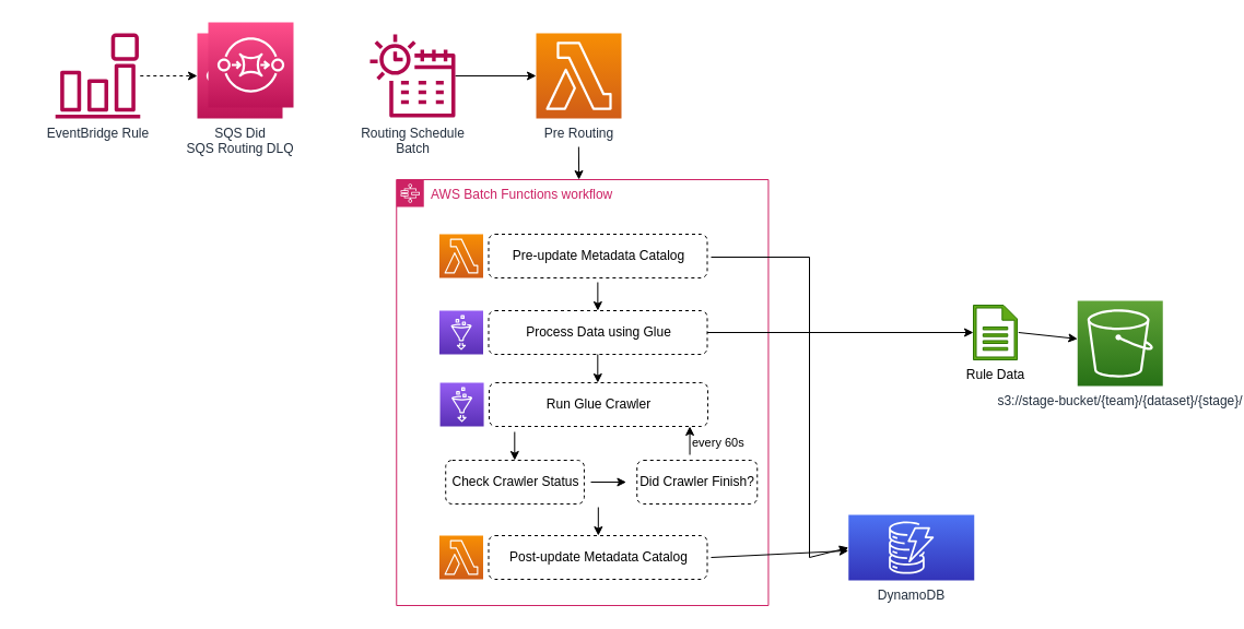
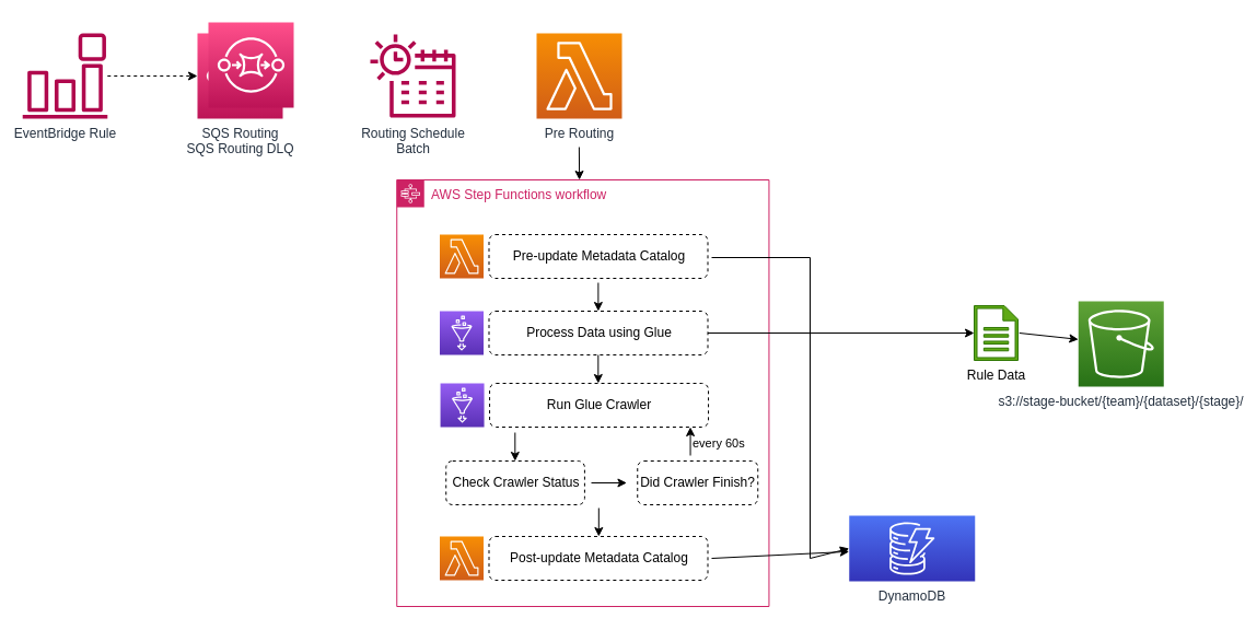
  <mxCell id="0" />
  <mxCell id="1" parent="0" />
- <mxCell id="2" value="AWS Batch Functions workflow" style="points=[[0,0],[0.25,0],[0.5,0],[0.75,0],[1,0],[1,0.25],[1,0.5],[1,0.75],[1,1],[0.75,1],[0.5,1],[0.25,1],[0,1],[0,0.75],[0,0.5],[0,0.25]];outlineConnect=0;gradientColor=none;html=1;whiteSpace=wrap;fontSize=12;fontStyle=0;container=1;pointerEvents=0;collapsible=0;recursiveResize=0;shape=mxgraph.aws4.group;grIcon=mxgraph.aws4.group_aws_step_functions_workflow;strokeColor=#CD2264;fillColor=none;verticalAlign=top;align=left;spacingLeft=30;fontColor=#CD2264;dashed=0;" vertex="1" parent="1"><mxGeometry x="362.25" y="164" width="340.19" height="390" as="geometry" /></mxCell>
+ <mxCell id="2" value="AWS Step Functions workflow" style="points=[[0,0],[0.25,0],[0.5,0],[0.75,0],[1,0],[1,0.25],[1,0.5],[1,0.75],[1,1],[0.75,1],[0.5,1],[0.25,1],[0,1],[0,0.75],[0,0.5],[0,0.25]];outlineConnect=0;gradientColor=none;html=1;whiteSpace=wrap;fontSize=12;fontStyle=0;container=1;pointerEvents=0;collapsible=0;recursiveResize=0;shape=mxgraph.aws4.group;grIcon=mxgraph.aws4.group_aws_step_functions_workflow;strokeColor=#CD2264;fillColor=none;verticalAlign=top;align=left;spacingLeft=30;fontColor=#CD2264;dashed=0;" vertex="1" parent="1"><mxGeometry x="362.25" y="164" width="340.19" height="390" as="geometry" /></mxCell>
  <mxCell id="3" value="" style="rounded=1;whiteSpace=wrap;html=1;fillColor=none;dashed=1;" vertex="1" parent="2"><mxGeometry x="84.25" y="326" width="200" height="40" as="geometry" /></mxCell>
  <mxCell id="4" value="" style="sketch=0;points=[[0,0,0],[0.25,0,0],[0.5,0,0],[0.75,0,0],[1,0,0],[0,1,0],[0.25,1,0],[0.5,1,0],[0.75,1,0],[1,1,0],[0,0.25,0],[0,0.5,0],[0,0.75,0],[1,0.25,0],[1,0.5,0],[1,0.75,0]];outlineConnect=0;fontColor=#232F3E;gradientColor=#F78E04;gradientDirection=north;fillColor=#D05C17;strokeColor=#ffffff;dashed=0;verticalLabelPosition=middle;verticalAlign=middle;align=left;html=1;fontSize=12;fontStyle=0;aspect=fixed;shape=mxgraph.aws4.resourceIcon;resIcon=mxgraph.aws4.lambda;labelPosition=right;" vertex="1" parent="2"><mxGeometry x="39.25" y="326" width="40" height="40" as="geometry" /></mxCell>
  <mxCell id="5" value="Post-update Metadata Catalog" style="text;html=1;align=center;verticalAlign=middle;resizable=0;points=[];autosize=1;strokeColor=none;fillColor=none;dashed=1;rotation=0;" vertex="1" parent="2"><mxGeometry x="89.25" y="331" width="190" height="30" as="geometry" /></mxCell>
  <mxCell id="6" value="" style="rounded=1;whiteSpace=wrap;html=1;fillColor=none;dashed=1;" vertex="1" parent="2"><mxGeometry x="84.25" y="50" width="200" height="40" as="geometry" /></mxCell>
  <mxCell id="7" value="" style="sketch=0;points=[[0,0,0],[0.25,0,0],[0.5,0,0],[0.75,0,0],[1,0,0],[0,1,0],[0.25,1,0],[0.5,1,0],[0.75,1,0],[1,1,0],[0,0.25,0],[0,0.5,0],[0,0.75,0],[1,0.25,0],[1,0.5,0],[1,0.75,0]];outlineConnect=0;fontColor=#232F3E;gradientColor=#F78E04;gradientDirection=north;fillColor=#D05C17;strokeColor=#ffffff;dashed=0;verticalLabelPosition=middle;verticalAlign=middle;align=left;html=1;fontSize=12;fontStyle=0;aspect=fixed;shape=mxgraph.aws4.resourceIcon;resIcon=mxgraph.aws4.lambda;labelPosition=right;" vertex="1" parent="2"><mxGeometry x="39.25" y="50" width="40" height="40" as="geometry" /></mxCell>
  <mxCell id="8" value="Pre-update Metadata Catalog" style="text;html=1;align=center;verticalAlign=middle;resizable=0;points=[];autosize=1;strokeColor=none;fillColor=none;dashed=1;rotation=0;" vertex="1" parent="2"><mxGeometry x="94.25" y="55" width="180" height="30" as="geometry" /></mxCell>
  <mxCell id="9" value="" style="rounded=1;whiteSpace=wrap;html=1;fillColor=none;dashed=1;" vertex="1" parent="2"><mxGeometry x="84.25" y="120" width="200" height="40" as="geometry" /></mxCell>
  <mxCell id="10" value="Process Data using Glue" style="text;html=1;align=center;verticalAlign=middle;resizable=0;points=[];autosize=1;strokeColor=none;fillColor=none;dashed=1;rotation=0;" vertex="1" parent="2"><mxGeometry x="104.25" y="125" width="160" height="30" as="geometry" /></mxCell>
  <mxCell id="11" value="" style="endArrow=classic;html=1;rounded=0;entryX=0.428;entryY=-0.048;entryDx=0;entryDy=0;entryPerimeter=0;exitX=0.428;exitY=1.044;exitDx=0;exitDy=0;exitPerimeter=0;" edge="1" parent="2"><mxGeometry width="50" height="50" relative="1" as="geometry"><mxPoint x="184.11" y="94" as="sourcePoint" /><mxPoint x="184.11" y="120" as="targetPoint" /></mxGeometry></mxCell>
  <mxCell id="12" value="" style="sketch=0;points=[[0,0,0],[0.25,0,0],[0.5,0,0],[0.75,0,0],[1,0,0],[0,1,0],[0.25,1,0],[0.5,1,0],[0.75,1,0],[1,1,0],[0,0.25,0],[0,0.5,0],[0,0.75,0],[1,0.25,0],[1,0.5,0],[1,0.75,0]];outlineConnect=0;fontColor=#232F3E;gradientColor=#945DF2;gradientDirection=north;fillColor=#5A30B5;strokeColor=#ffffff;dashed=0;verticalLabelPosition=bottom;verticalAlign=top;align=center;html=1;fontSize=12;fontStyle=0;aspect=fixed;shape=mxgraph.aws4.resourceIcon;resIcon=mxgraph.aws4.glue;" vertex="1" parent="2"><mxGeometry x="39.25" y="120" width="40" height="40" as="geometry" /></mxCell>
  <mxCell id="13" value="" style="rounded=1;whiteSpace=wrap;html=1;fillColor=none;dashed=1;" vertex="1" parent="2"><mxGeometry x="220" y="257" width="110" height="40" as="geometry" /></mxCell>
  <mxCell id="14" value="Did Crawler Finish?" style="text;html=1;align=center;verticalAlign=middle;resizable=0;points=[];autosize=1;strokeColor=none;fillColor=none;dashed=1;rotation=0;" vertex="1" parent="2"><mxGeometry x="210.19" y="262" width="130" height="30" as="geometry" /></mxCell>
  <mxCell id="15" value="" style="rounded=1;whiteSpace=wrap;html=1;fillColor=none;dashed=1;" vertex="1" parent="2"><mxGeometry x="84.81" y="186" width="200" height="40" as="geometry" /></mxCell>
  <mxCell id="16" value="Run Glue Crawler" style="text;html=1;align=center;verticalAlign=middle;resizable=0;points=[];autosize=1;strokeColor=none;fillColor=none;dashed=1;rotation=0;" vertex="1" parent="2"><mxGeometry x="124.81" y="191" width="120" height="30" as="geometry" /></mxCell>
  <mxCell id="17" value="" style="rounded=1;whiteSpace=wrap;html=1;fillColor=none;dashed=1;" vertex="1" parent="2"><mxGeometry x="44.97" y="257" width="126.69" height="40" as="geometry" /></mxCell>
  <mxCell id="18" value="Check Crawler Status" style="text;html=1;align=center;verticalAlign=middle;resizable=0;points=[];autosize=1;strokeColor=none;fillColor=none;dashed=1;rotation=0;" vertex="1" parent="2"><mxGeometry x="38.31" y="262" width="140" height="30" as="geometry" /></mxCell>
  <mxCell id="19" value="" style="endArrow=classic;html=1;rounded=0;entryX=0.428;entryY=-0.048;entryDx=0;entryDy=0;entryPerimeter=0;exitX=0.428;exitY=1.044;exitDx=0;exitDy=0;exitPerimeter=0;" edge="1" parent="2"><mxGeometry width="50" height="50" relative="1" as="geometry"><mxPoint x="108.07" y="231" as="sourcePoint" /><mxPoint x="108.07" y="257" as="targetPoint" /></mxGeometry></mxCell>
  <mxCell id="20" value="" style="endArrow=classic;html=1;rounded=0;entryX=0.428;entryY=-0.048;entryDx=0;entryDy=0;entryPerimeter=0;exitX=0.428;exitY=1.044;exitDx=0;exitDy=0;exitPerimeter=0;" edge="1" parent="2"><mxGeometry width="50" height="50" relative="1" as="geometry"><mxPoint x="268.31" y="252" as="sourcePoint" /><mxPoint x="268.31" y="226" as="targetPoint" /></mxGeometry></mxCell>
  <mxCell id="21" value="every 60s" style="edgeLabel;html=1;align=left;verticalAlign=middle;resizable=0;points=[];labelPosition=right;verticalLabelPosition=middle;" vertex="1" connectable="0" parent="20"><mxGeometry x="-0.094" relative="1" as="geometry"><mxPoint as="offset" /></mxGeometry></mxCell>
  <mxCell id="22" value="" style="endArrow=classic;html=1;rounded=0;entryX=0.428;entryY=-0.048;entryDx=0;entryDy=0;entryPerimeter=0;exitX=0.428;exitY=1.044;exitDx=0;exitDy=0;exitPerimeter=0;" edge="1" parent="2"><mxGeometry width="50" height="50" relative="1" as="geometry"><mxPoint x="184.57" y="300" as="sourcePoint" /><mxPoint x="184.57" y="326" as="targetPoint" /></mxGeometry></mxCell>
  <mxCell id="23" value="" style="endArrow=classic;html=1;rounded=0;" edge="1" parent="2" target="14"><mxGeometry width="50" height="50" relative="1" as="geometry"><mxPoint x="177.75" y="277" as="sourcePoint" /><mxPoint x="180.56" y="276.93" as="targetPoint" /></mxGeometry></mxCell>
  <mxCell id="24" value="" style="sketch=0;points=[[0,0,0],[0.25,0,0],[0.5,0,0],[0.75,0,0],[1,0,0],[0,1,0],[0.25,1,0],[0.5,1,0],[0.75,1,0],[1,1,0],[0,0.25,0],[0,0.5,0],[0,0.75,0],[1,0.25,0],[1,0.5,0],[1,0.75,0]];outlineConnect=0;fontColor=#232F3E;gradientColor=#945DF2;gradientDirection=north;fillColor=#5A30B5;strokeColor=#ffffff;dashed=0;verticalLabelPosition=bottom;verticalAlign=top;align=center;html=1;fontSize=12;fontStyle=0;aspect=fixed;shape=mxgraph.aws4.resourceIcon;resIcon=mxgraph.aws4.glue;" vertex="1" parent="2"><mxGeometry x="39.81" y="186" width="40" height="40" as="geometry" /></mxCell>
  <mxCell id="25" value="Pre Routing" style="sketch=0;points=[[0,0,0],[0.25,0,0],[0.5,0,0],[0.75,0,0],[1,0,0],[0,1,0],[0.25,1,0],[0.5,1,0],[0.75,1,0],[1,1,0],[0,0.25,0],[0,0.5,0],[0,0.75,0],[1,0.25,0],[1,0.5,0],[1,0.75,0]];outlineConnect=0;fontColor=#232F3E;gradientColor=#F78E04;gradientDirection=north;fillColor=#D05C17;strokeColor=#ffffff;dashed=0;verticalLabelPosition=bottom;verticalAlign=top;align=center;html=1;fontSize=12;fontStyle=0;aspect=fixed;shape=mxgraph.aws4.resourceIcon;resIcon=mxgraph.aws4.lambda;" vertex="1" parent="1"><mxGeometry x="490" y="30" width="78" height="78" as="geometry" /></mxCell>
- <mxCell id="26" value="" style="endArrow=classic;html=1;rounded=0;entryX=0;entryY=0.5;entryDx=0;entryDy=0;entryPerimeter=0;fontStyle=0" edge="1" parent="1" source="28" target="25"><mxGeometry width="50" height="50" relative="1" as="geometry"><mxPoint x="415.893" y="69" as="sourcePoint" /><mxPoint x="708" y="120" as="targetPoint" /></mxGeometry></mxCell>
  <mxCell id="27" value="DynamoDB" style="sketch=0;points=[[0,0,0],[0.25,0,0],[0.5,0,0],[0.75,0,0],[1,0,0],[0,1,0],[0.25,1,0],[0.5,1,0],[0.75,1,0],[1,1,0],[0,0.25,0],[0,0.5,0],[0,0.75,0],[1,0.25,0],[1,0.5,0],[1,0.75,0]];outlineConnect=0;fontColor=#232F3E;gradientColor=#4D72F3;gradientDirection=north;fillColor=#3334B9;strokeColor=#ffffff;dashed=0;verticalLabelPosition=bottom;verticalAlign=top;align=center;html=1;fontSize=12;fontStyle=0;aspect=fixed;shape=mxgraph.aws4.resourceIcon;resIcon=mxgraph.aws4.dynamodb;" vertex="1" parent="1"><mxGeometry x="775.75" y="471" width="115" height="60" as="geometry" /></mxCell>
  <mxCell id="28" value="Routing Schedule&lt;br&gt;&lt;span style=&quot;&quot;&gt;Batch&lt;/span&gt;" style="sketch=0;outlineConnect=0;fontColor=#232F3E;gradientColor=none;fillColor=#B0084D;strokeColor=none;dashed=0;verticalLabelPosition=bottom;verticalAlign=top;align=center;html=1;fontSize=12;fontStyle=0;aspect=fixed;pointerEvents=1;shape=mxgraph.aws4.eventbridge_scheduler;" vertex="1" parent="1"><mxGeometry x="338" y="30" width="78" height="78" as="geometry" /></mxCell>
- <mxCell id="29" value="&lt;div&gt;SQS Did&lt;br&gt;SQS Routing DLQ&lt;br&gt;&lt;/div&gt;" style="sketch=0;points=[[0,0,0],[0.25,0,0],[0.5,0,0],[0.75,0,0],[1,0,0],[0,1,0],[0.25,1,0],[0.5,1,0],[0.75,1,0],[1,1,0],[0,0.25,0],[0,0.5,0],[0,0.75,0],[1,0.25,0],[1,0.5,0],[1,0.75,0]];outlineConnect=0;fontColor=#232F3E;gradientColor=#FF4F8B;gradientDirection=north;fillColor=#BC1356;strokeColor=#ffffff;dashed=0;verticalLabelPosition=bottom;verticalAlign=top;align=center;html=1;fontSize=12;fontStyle=0;aspect=fixed;shape=mxgraph.aws4.resourceIcon;resIcon=mxgraph.aws4.sqs;" vertex="1" parent="1"><mxGeometry x="180" y="30" width="78" height="78" as="geometry" /></mxCell>
+ <mxCell id="29" value="&lt;div&gt;SQS Routing&lt;br&gt;SQS Routing DLQ&lt;br&gt;&lt;/div&gt;" style="sketch=0;points=[[0,0,0],[0.25,0,0],[0.5,0,0],[0.75,0,0],[1,0,0],[0,1,0],[0.25,1,0],[0.5,1,0],[0.75,1,0],[1,1,0],[0,0.25,0],[0,0.5,0],[0,0.75,0],[1,0.25,0],[1,0.5,0],[1,0.75,0]];outlineConnect=0;fontColor=#232F3E;gradientColor=#FF4F8B;gradientDirection=north;fillColor=#BC1356;strokeColor=#ffffff;dashed=0;verticalLabelPosition=bottom;verticalAlign=top;align=center;html=1;fontSize=12;fontStyle=0;aspect=fixed;shape=mxgraph.aws4.resourceIcon;resIcon=mxgraph.aws4.sqs;" vertex="1" parent="1"><mxGeometry x="180" y="30" width="78" height="78" as="geometry" /></mxCell>
  <mxCell id="30" value="" style="sketch=0;points=[[0,0,0],[0.25,0,0],[0.5,0,0],[0.75,0,0],[1,0,0],[0,1,0],[0.25,1,0],[0.5,1,0],[0.75,1,0],[1,1,0],[0,0.25,0],[0,0.5,0],[0,0.75,0],[1,0.25,0],[1,0.5,0],[1,0.75,0]];outlineConnect=0;fontColor=#232F3E;gradientColor=#FF4F8B;gradientDirection=north;fillColor=#BC1356;strokeColor=#ffffff;dashed=0;verticalLabelPosition=bottom;verticalAlign=top;align=center;html=1;fontSize=12;fontStyle=0;aspect=fixed;shape=mxgraph.aws4.resourceIcon;resIcon=mxgraph.aws4.sqs;" vertex="1" parent="1"><mxGeometry x="190" y="20" width="78" height="78" as="geometry" /></mxCell>
- <mxCell id="31" value="EventBridge Rule" style="sketch=0;outlineConnect=0;fontColor=#232F3E;gradientColor=none;fillColor=#B0084D;strokeColor=none;dashed=0;verticalLabelPosition=bottom;verticalAlign=top;align=center;html=1;fontSize=12;fontStyle=0;aspect=fixed;pointerEvents=1;shape=mxgraph.aws4.event_event_based;" vertex="1" parent="1"><mxGeometry x="50" y="30" width="78" height="78" as="geometry" /></mxCell>
+ <mxCell id="31" value="EventBridge Rule" style="sketch=0;outlineConnect=0;fontColor=#232F3E;gradientColor=none;fillColor=#B0084D;strokeColor=none;dashed=0;verticalLabelPosition=bottom;verticalAlign=top;align=center;html=1;fontSize=12;fontStyle=0;aspect=fixed;pointerEvents=1;shape=mxgraph.aws4.event_event_based;" vertex="1" parent="1"><mxGeometry x="20" y="30" width="78" height="78" as="geometry" /></mxCell>
  <mxCell id="32" value="" style="endArrow=classic;html=1;rounded=0;entryX=0;entryY=0.5;entryDx=0;entryDy=0;entryPerimeter=0;fontStyle=0;dashed=1;" edge="1" parent="1" source="31" target="29"><mxGeometry width="50" height="50" relative="1" as="geometry"><mxPoint x="300" y="150" as="sourcePoint" /><mxPoint x="350" y="100" as="targetPoint" /></mxGeometry></mxCell>
  <mxCell id="33" value="" style="endArrow=classic;html=1;rounded=0;fontStyle=0" edge="1" parent="1"><mxGeometry width="50" height="50" relative="1" as="geometry"><mxPoint x="528.88" y="134" as="sourcePoint" /><mxPoint x="529.13" y="164" as="targetPoint" /></mxGeometry></mxCell>
  <mxCell id="34" value="" style="endArrow=classic;html=1;rounded=0;fontStyle=0;entryX=0;entryY=0.5;entryDx=0;entryDy=0;entryPerimeter=0;" edge="1" parent="1" target="27"><mxGeometry width="50" height="50" relative="1" as="geometry"><mxPoint x="650" y="235" as="sourcePoint" /><mxPoint x="760" y="230" as="targetPoint" /><Array as="points"><mxPoint x="740" y="235" /><mxPoint x="740" y="510" /></Array></mxGeometry></mxCell>
  <mxCell id="35" value="" style="endArrow=classic;html=1;rounded=0;fontStyle=0" edge="1" parent="1" target="27"><mxGeometry width="50" height="50" relative="1" as="geometry"><mxPoint x="650" y="510" as="sourcePoint" /><mxPoint x="910" y="240" as="targetPoint" /></mxGeometry></mxCell>
  <mxCell id="36" value="&lt;font color=&quot;#000000&quot;&gt;Rule Data&lt;/font&gt;" style="sketch=0;aspect=fixed;pointerEvents=1;shadow=0;dashed=0;html=1;strokeColor=#2D7600;labelPosition=center;verticalLabelPosition=bottom;verticalAlign=top;align=center;fillColor=#60a917;shape=mxgraph.mscae.enterprise.document;fontColor=#ffffff;fontStyle=0" vertex="1" parent="1"><mxGeometry x="890" y="279" width="40" height="50" as="geometry" /></mxCell>
  <mxCell id="37" value="s3://stage-bucket/{team}/{dataset}/{stage}/" style="sketch=0;points=[[0,0,0],[0.25,0,0],[0.5,0,0],[0.75,0,0],[1,0,0],[0,1,0],[0.25,1,0],[0.5,1,0],[0.75,1,0],[1,1,0],[0,0.25,0],[0,0.5,0],[0,0.75,0],[1,0.25,0],[1,0.5,0],[1,0.75,0]];outlineConnect=0;fontColor=#232F3E;gradientColor=#60A337;gradientDirection=north;fillColor=#277116;strokeColor=#ffffff;dashed=0;verticalLabelPosition=bottom;verticalAlign=top;align=center;html=1;fontSize=12;fontStyle=0;aspect=fixed;shape=mxgraph.aws4.resourceIcon;resIcon=mxgraph.aws4.s3;" vertex="1" parent="1"><mxGeometry x="985.25" y="275" width="78" height="78" as="geometry" /></mxCell>
  <mxCell id="38" value="" style="endArrow=classic;html=1;rounded=0;fontStyle=0" edge="1" parent="1" target="37"><mxGeometry width="50" height="50" relative="1" as="geometry"><mxPoint x="931.25" y="304" as="sourcePoint" /><mxPoint x="1015.25" y="279" as="targetPoint" /></mxGeometry></mxCell>
  <mxCell id="39" value="" style="endArrow=classic;html=1;rounded=0;entryX=0;entryY=0.5;entryDx=0;entryDy=0;entryPerimeter=0;fontStyle=0;exitX=1;exitY=0.5;exitDx=0;exitDy=0;" edge="1" parent="1" source="9" target="36"><mxGeometry width="50" height="50" relative="1" as="geometry"><mxPoint x="870" y="316" as="sourcePoint" /><mxPoint x="1190" y="320" as="targetPoint" /></mxGeometry></mxCell>
  <mxCell id="40" value="" style="endArrow=classic;html=1;rounded=0;entryX=0.428;entryY=-0.048;entryDx=0;entryDy=0;entryPerimeter=0;exitX=0.428;exitY=1.044;exitDx=0;exitDy=0;exitPerimeter=0;" edge="1" parent="1"><mxGeometry width="50" height="50" relative="1" as="geometry"><mxPoint x="546.32" y="324" as="sourcePoint" /><mxPoint x="546.32" y="350" as="targetPoint" /></mxGeometry></mxCell>
